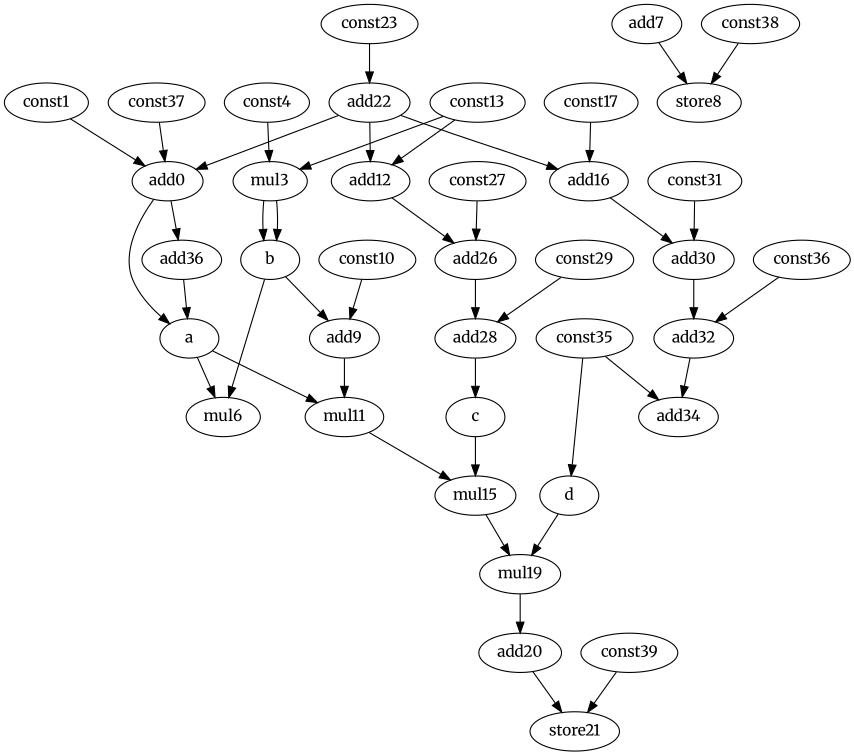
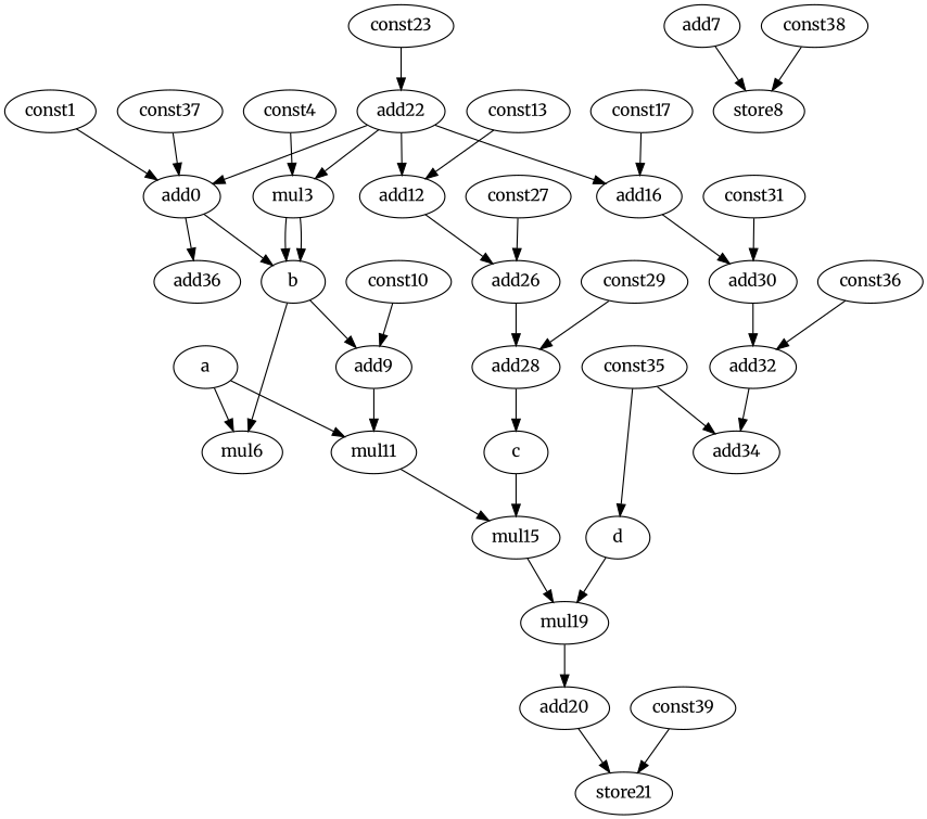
  digraph {
    fontname=Merriweather
    node [fontname=Merriweather level=3 opcode=add]
    edge [fontname=Merriweather operand=0]
    add0 [level=2]
    a [level=4 opcode=load]
    add36
    mul6 [opcode=mul]
    mul11 [level=4 opcode=mul]
    const1 [data=220 level=2 opcode=const]
    n7 [label=mul3 level=2]
    b [opcode=load]
    add9
    const4 [data=220 level=2 opcode=const]
    add7 [level=4]
    store8 [level=4 opcode=store]
    mul15 [level=5 opcode=mul]
    const10 [data=1 opcode=const]
    mul19 [level=6 opcode=mul]
    add12 [level=2]
    add26
    add28 [level=4]
    const13 [data=220 level=2 opcode=const]
    c [level=5 opcode=load]
    add20 [level=7]
    add16 [level=2]
    add30
    add32 [level=4]
    const17 [data=220 level=2 opcode=const]
    d [level=6 opcode=load]
    store21 [level=7 opcode=store]
    add22 [level=1]
    const23 [data=1 level=1 opcode=const]
    const27 [data=0 opcode=const]
    const29 [data=0 level=4 opcode=const]
    add34 [level=5]
    const31 [data=0 opcode=const]
    n34 [data=0 label=const36 level=4 opcode=const]
    const35 [data=0 level=5 opcode=const]
    const37 [data=0 opcode=const]
    const38 [opcode=const level=""]
    const39 [opcode=const level=""]
-   add0 -> a
+   add0 -> b
    add0 -> add36
    a -> mul6 [operand=1]
    a -> mul11 [operand=1]
-   add36 -> a
    mul11 -> mul15
    const1 -> add0
    n7 -> b
    n7 -> b
    b -> mul6
    b -> add9
    add9 -> mul11
    const4 -> n7
    add7 -> store8
    mul15 -> mul19
    const10 -> add9 [operand=1]
    mul19 -> add20
    add12 -> add26
    add26 -> add28
    add28 -> c
    const13 -> add12
    c -> mul15 [operand=1]
    add20 -> store21
    add16 -> add30
    add30 -> add32
    add32 -> add34
    const17 -> add16
    d -> mul19 [operand=1]
    add22 -> add0 [operand=1]
-   const13 -> n7 [operand=1]
+   add22 -> n7 [operand=1]
    add22 -> add12 [operand=1]
    add22 -> add16 [operand=1]
    const23 -> add22 [operand=1]
    const27 -> add26 [operand=1]
    const29 -> add28 [operand=1]
    const31 -> add30 [operand=1]
    n34 -> add32 [operand=1]
    const35 -> d
    const35 -> add34 [operand=1]
    const37 -> add0 [operand=1]
    const38 -> store8 [operand=1]
    const39 -> store21 [operand=1]
  }
